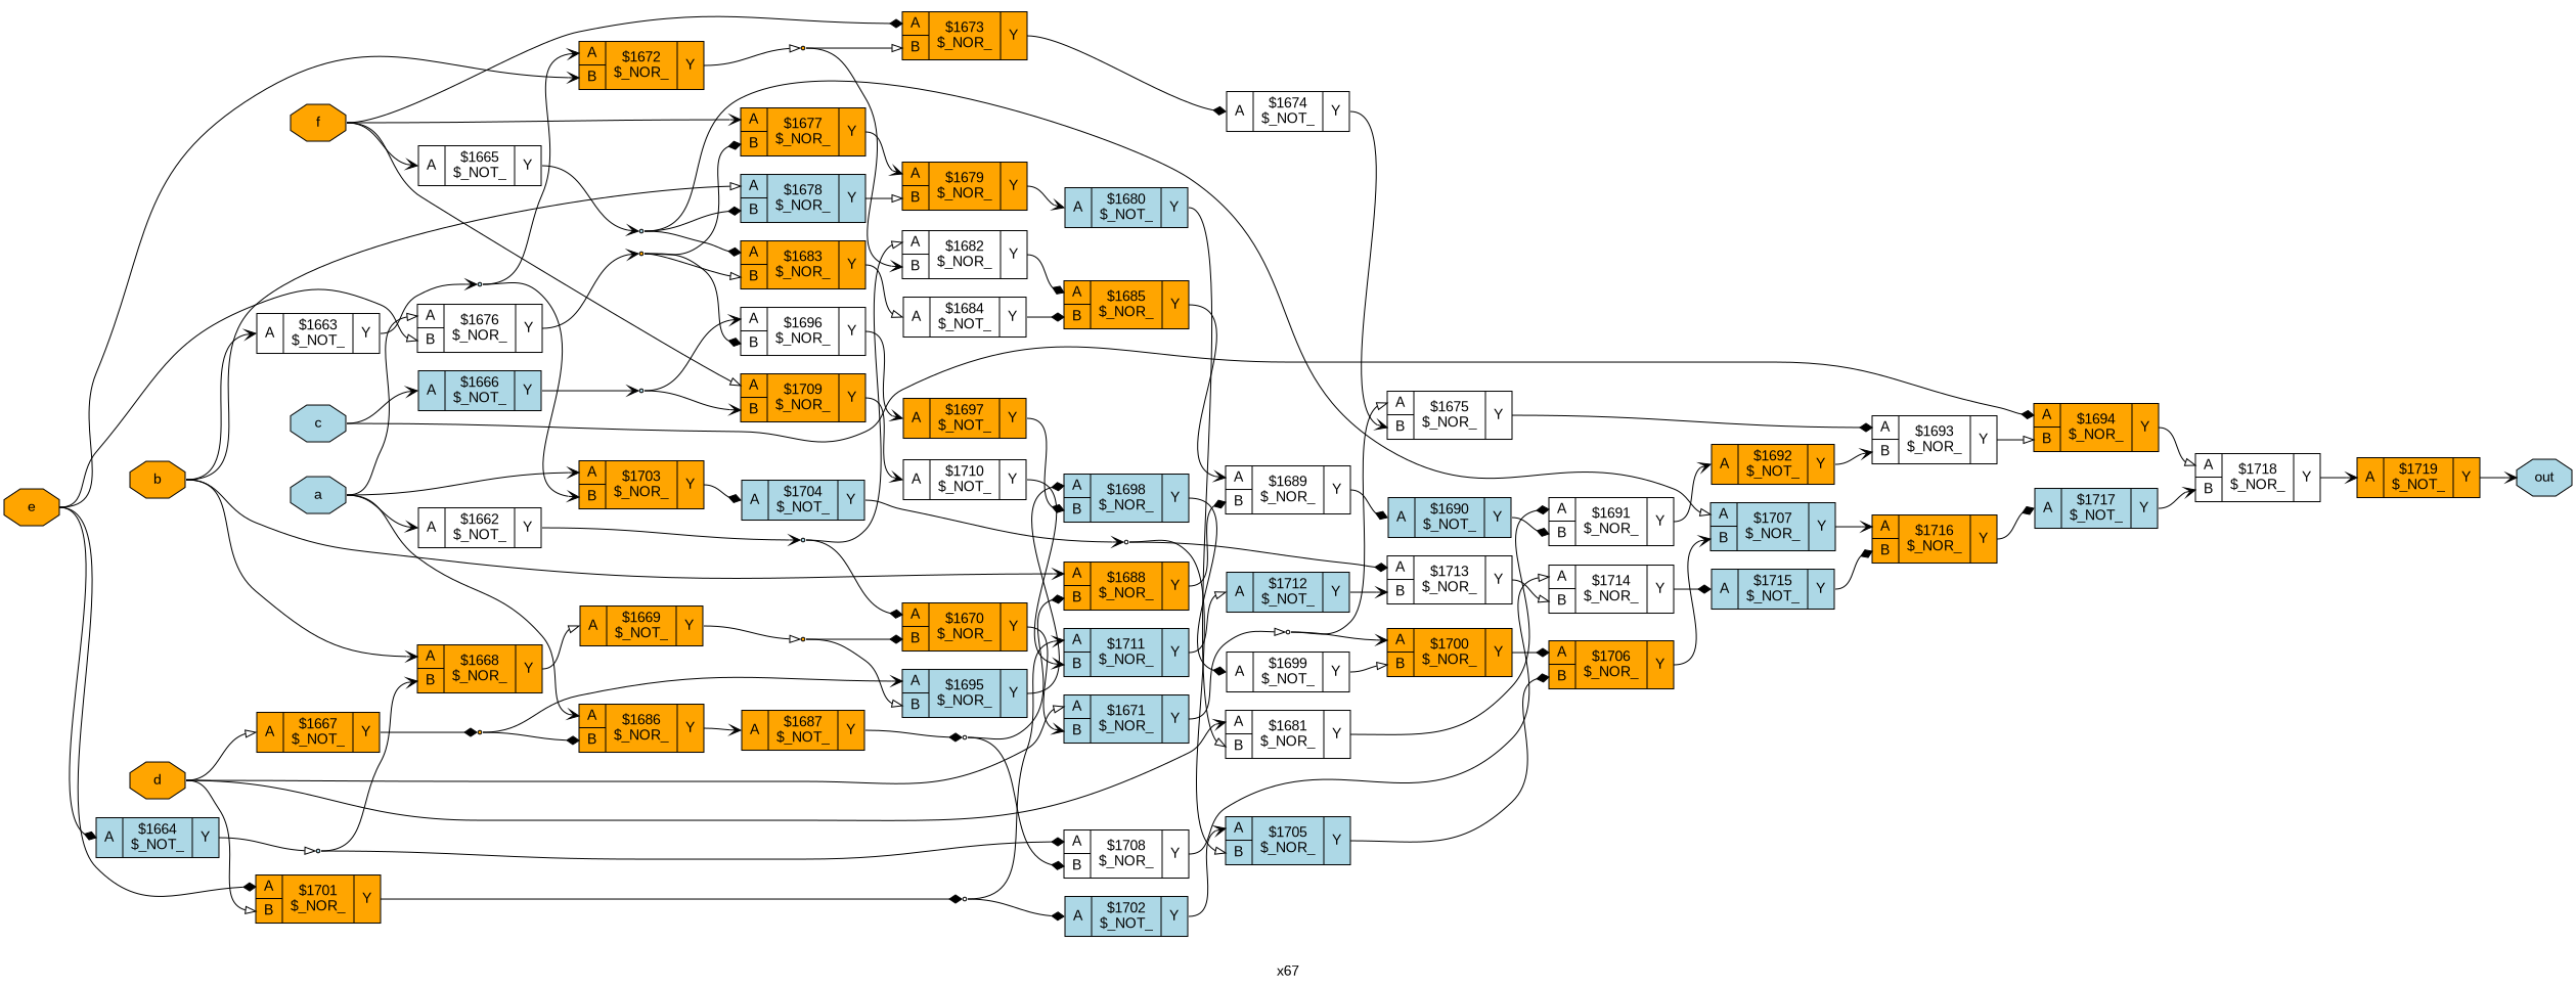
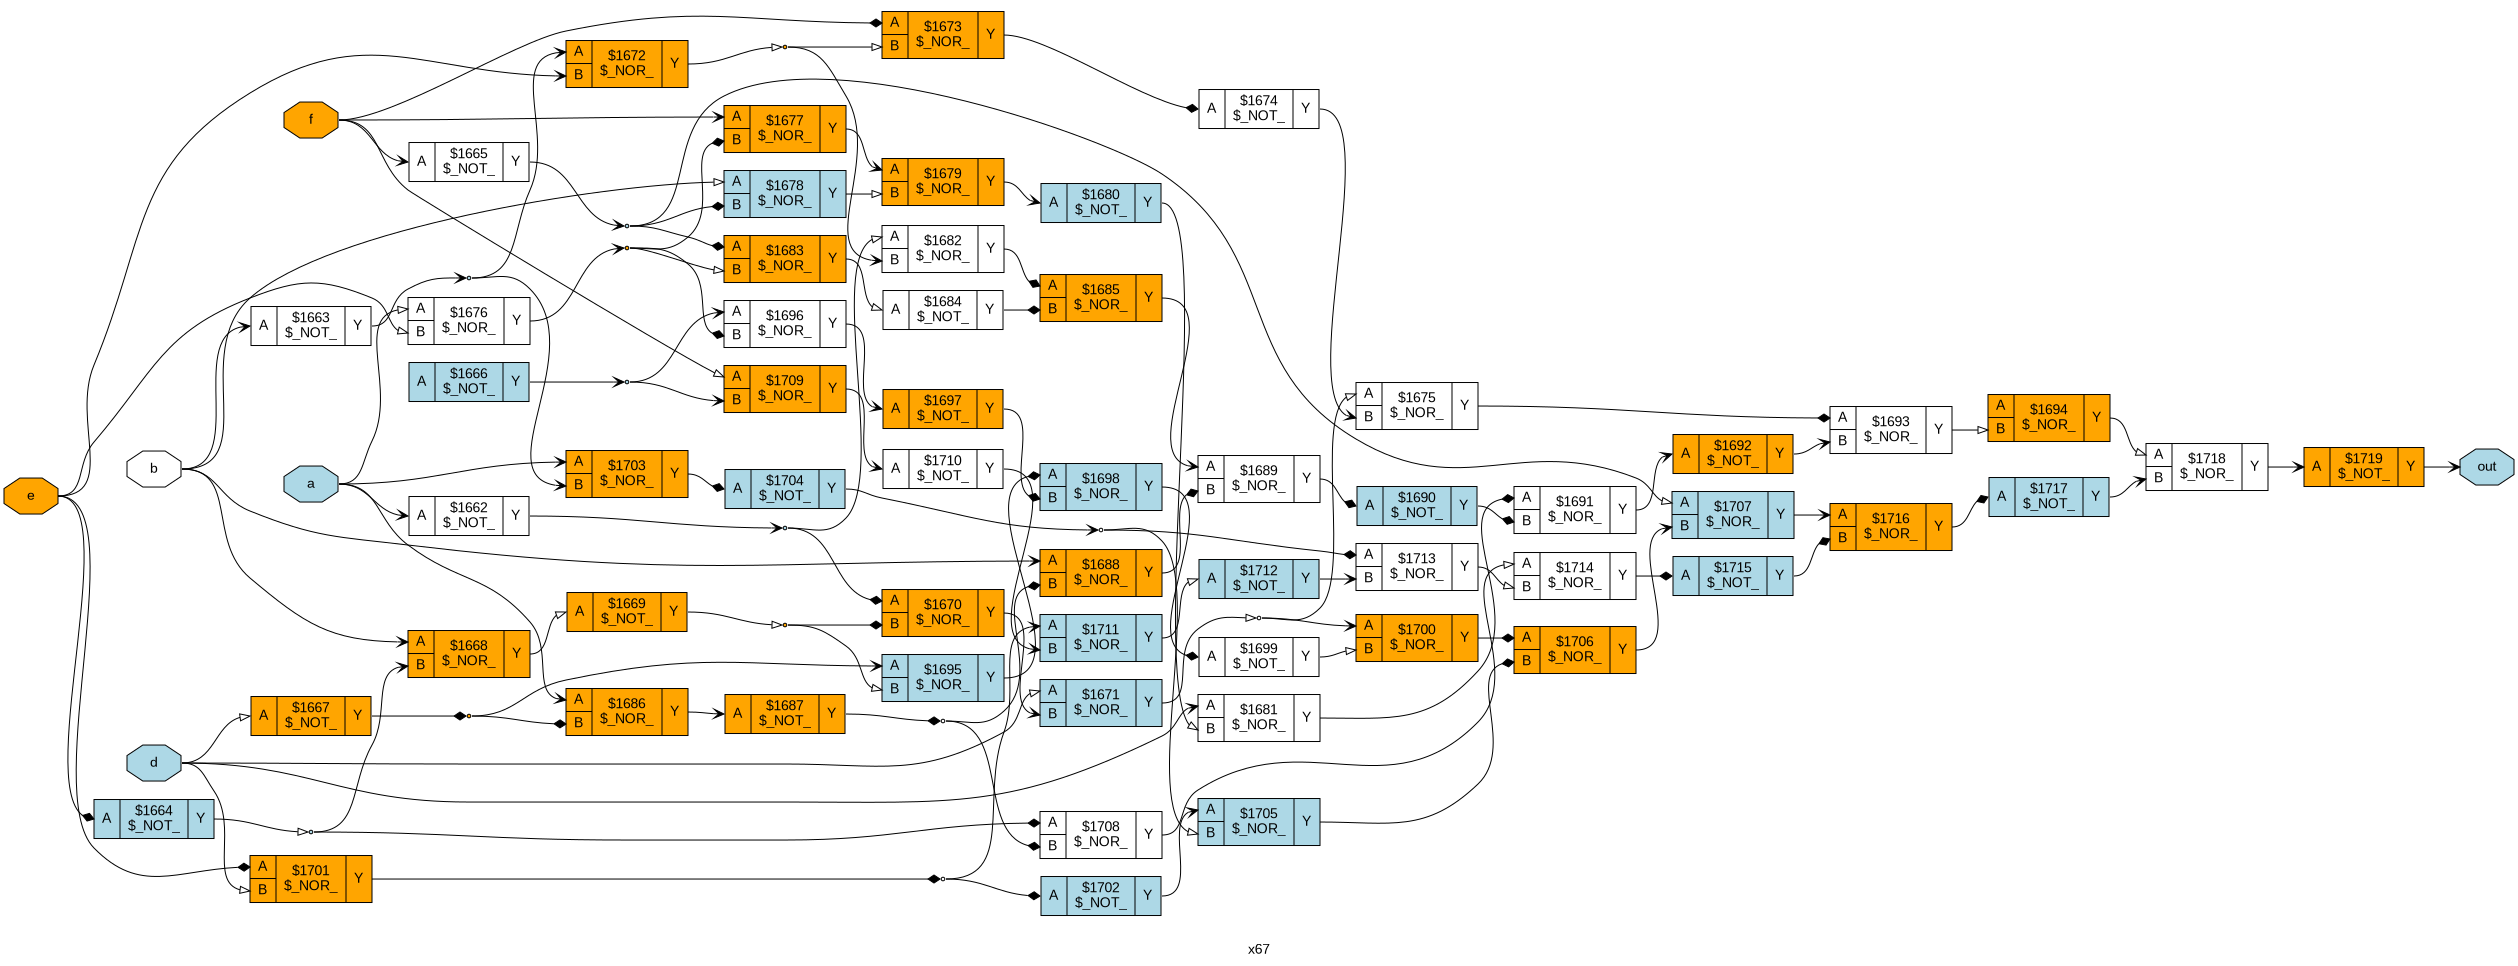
  digraph {
    fontname="Liberation Sans"
    label=x67
    rankdir=LR
    remincross=true
    node [fillcolor=orange fontname="Liberation Sans" shape=record style=filled]
    edge [arrowhead=vee color=black fontname="Liberation Sans" headport="p65:w" tailport="p66:e"]
    n58 [color=black fillcolor=lightblue fontcolor=black label=a shape=octagon]
    c67 [fillcolor=white label="{{<p65> A}|$1662\n$_NOT_|{<p66> Y}}"]
    c82 [fillcolor=white label="{{<p65> A|<p73> B}|$1676\n$_NOR_|{<p66> Y}}"]
    c92 [label="{{<p65> A|<p73> B}|$1686\n$_NOR_|{<p66> Y}}"]
    c109 [label="{{<p65> A|<p73> B}|$1703\n$_NOR_|{<p66> Y}}"]
    n56 [fillcolor=lightblue shape=point]
    n13 [shape=point]
    c93 [label="{{<p65> A}|$1687\n$_NOT_|{<p66> Y}}"]
    c110 [fillcolor=lightblue label="{{<p65> A}|$1704\n$_NOT_|{<p66> Y}}"]
-   n59 [color=black fontcolor=black label=b shape=octagon]
+   n59 [color=black fillcolor=white fontcolor=black label=b shape=octagon]
    c68 [fillcolor=white label="{{<p65> A}|$1663\n$_NOT_|{<p66> Y}}"]
    c74 [label="{{<p65> A|<p73> B}|$1668\n$_NOR_|{<p66> Y}}"]
    c84 [fillcolor=lightblue label="{{<p65> A|<p73> B}|$1678\n$_NOR_|{<p66> Y}}"]
    c94 [label="{{<p65> A|<p73> B}|$1688\n$_NOR_|{<p66> Y}}"]
    n57 [fillcolor=lightblue shape=point]
    c75 [label="{{<p65> A}|$1669\n$_NOT_|{<p66> Y}}"]
    c85 [label="{{<p65> A|<p73> B}|$1679\n$_NOR_|{<p66> Y}}"]
    c95 [fillcolor=white label="{{<p65> A|<p73> B}|$1689\n$_NOR_|{<p66> Y}}"]
-   n60 [color=black fillcolor=lightblue fontcolor=black label=c shape=octagon]
    c71 [fillcolor=lightblue label="{{<p65> A}|$1666\n$_NOT_|{<p66> Y}}"]
    c100 [label="{{<p65> A|<p73> B}|$1694\n$_NOR_|{<p66> Y}}"]
    n3 [fillcolor=lightblue shape=point]
    c124 [fillcolor=white label="{{<p65> A|<p73> B}|$1718\n$_NOR_|{<p66> Y}}"]
-   n61 [color=black fontcolor=black label=d shape=octagon]
+   n61 [color=black fillcolor=lightblue fontcolor=black label=d shape=octagon]
    c72 [label="{{<p65> A}|$1667\n$_NOT_|{<p66> Y}}"]
    c77 [fillcolor=lightblue label="{{<p65> A|<p73> B}|$1671\n$_NOR_|{<p66> Y}}"]
    c87 [fillcolor=white label="{{<p65> A|<p73> B}|$1681\n$_NOR_|{<p66> Y}}"]
    c107 [label="{{<p65> A|<p73> B}|$1701\n$_NOR_|{<p66> Y}}"]
    n4 [shape=point]
    n8 [fillcolor=white shape=point]
    c97 [fillcolor=white label="{{<p65> A|<p73> B}|$1691\n$_NOR_|{<p66> Y}}"]
    n38 [fillcolor=white shape=point]
    n62 [color=black fontcolor=black label=e shape=octagon]
    c69 [fillcolor=lightblue label="{{<p65> A}|$1664\n$_NOT_|{<p66> Y}}"]
    c78 [label="{{<p65> A|<p73> B}|$1672\n$_NOR_|{<p66> Y}}"]
    n1 [fillcolor=lightblue shape=point]
    n9 [shape=point]
    n63 [color=black fontcolor=black label=f shape=octagon]
    c70 [fillcolor=white label="{{<p65> A}|$1665\n$_NOT_|{<p66> Y}}"]
    c79 [label="{{<p65> A|<p73> B}|$1673\n$_NOR_|{<p66> Y}}"]
    c83 [label="{{<p65> A|<p73> B}|$1677\n$_NOR_|{<p66> Y}}"]
    c115 [label="{{<p65> A|<p73> B}|$1709\n$_NOR_|{<p66> Y}}"]
    n2 [fillcolor=lightblue shape=point]
    c80 [fillcolor=white label="{{<p65> A}|$1674\n$_NOT_|{<p66> Y}}"]
    c116 [fillcolor=white label="{{<p65> A}|$1710\n$_NOT_|{<p66> Y}}"]
    n64 [color=black fillcolor=lightblue fontcolor=black label=out shape=octagon]
    c76 [label="{{<p65> A|<p73> B}|$1670\n$_NOR_|{<p66> Y}}"]
    c88 [fillcolor=white label="{{<p65> A|<p73> B}|$1682\n$_NOR_|{<p66> Y}}"]
    c114 [fillcolor=white label="{{<p65> A|<p73> B}|$1708\n$_NOR_|{<p66> Y}}"]
    c89 [label="{{<p65> A|<p73> B}|$1683\n$_NOR_|{<p66> Y}}"]
    c113 [fillcolor=lightblue label="{{<p65> A|<p73> B}|$1707\n$_NOR_|{<p66> Y}}"]
    c102 [fillcolor=white label="{{<p65> A|<p73> B}|$1696\n$_NOR_|{<p66> Y}}"]
    c101 [fillcolor=lightblue label="{{<p65> A|<p73> B}|$1695\n$_NOR_|{<p66> Y}}"]
    n6 [shape=point]
    c81 [fillcolor=white label="{{<p65> A|<p73> B}|$1675\n$_NOR_|{<p66> Y}}"]
    c106 [label="{{<p65> A|<p73> B}|$1700\n$_NOR_|{<p66> Y}}"]
    c99 [fillcolor=white label="{{<p65> A|<p73> B}|$1693\n$_NOR_|{<p66> Y}}"]
    c86 [fillcolor=lightblue label="{{<p65> A}|$1680\n$_NOT_|{<p66> Y}}"]
    c98 [label="{{<p65> A}|$1692\n$_NOT_|{<p66> Y}}"]
    c91 [label="{{<p65> A|<p73> B}|$1685\n$_NOR_|{<p66> Y}}"]
    c90 [fillcolor=white label="{{<p65> A}|$1684\n$_NOT_|{<p66> Y}}"]
    c96 [fillcolor=lightblue label="{{<p65> A}|$1690\n$_NOT_|{<p66> Y}}"]
    n24 [fillcolor=white shape=point]
    c125 [label="{{<p65> A}|$1719\n$_NOT_|{<p66> Y}}"]
    c104 [fillcolor=lightblue label="{{<p65> A|<p73> B}|$1698\n$_NOR_|{<p66> Y}}"]
    c105 [fillcolor=white label="{{<p65> A}|$1699\n$_NOT_|{<p66> Y}}"]
    c103 [label="{{<p65> A}|$1697\n$_NOT_|{<p66> Y}}"]
    c112 [label="{{<p65> A|<p73> B}|$1706\n$_NOR_|{<p66> Y}}"]
    c108 [fillcolor=lightblue label="{{<p65> A}|$1702\n$_NOT_|{<p66> Y}}"]
    c117 [fillcolor=lightblue label="{{<p65> A|<p73> B}|$1711\n$_NOR_|{<p66> Y}}"]
    c111 [fillcolor=lightblue label="{{<p65> A|<p73> B}|$1705\n$_NOR_|{<p66> Y}}"]
    n41 [fillcolor=white shape=point]
    c119 [fillcolor=white label="{{<p65> A|<p73> B}|$1713\n$_NOR_|{<p66> Y}}"]
    c122 [label="{{<p65> A|<p73> B}|$1716\n$_NOR_|{<p66> Y}}"]
    c123 [fillcolor=lightblue label="{{<p65> A}|$1717\n$_NOT_|{<p66> Y}}"]
    c120 [fillcolor=white label="{{<p65> A|<p73> B}|$1714\n$_NOR_|{<p66> Y}}"]
    c121 [fillcolor=lightblue label="{{<p65> A}|$1715\n$_NOT_|{<p66> Y}}"]
    c118 [fillcolor=lightblue label="{{<p65> A}|$1712\n$_NOT_|{<p66> Y}}"]
    n58 -> c67 [tailport=e]
    n58 -> c82 [arrowhead=onormal tailport=e]
    n58 -> c92 [tailport=e]
    n58 -> c109 [tailport=e]
    c67 -> n56 [headport=w]
    c82 -> n13 [headport=w]
    c92 -> c93
    c109 -> c110 [arrowhead=diamond]
    n56 -> c76 [arrowhead=diamond tailport=e]
    n56 -> c88 [arrowhead=onormal tailport=e]
    n13 -> c83 [arrowhead=diamond headport="p73:w" tailport=e]
    n13 -> c89 [arrowhead=onormal headport="p73:w" tailport=e]
    n13 -> c102 [arrowhead=diamond headport="p73:w" tailport=e]
    c93 -> n24 [arrowhead=diamond headport=w]
    c110 -> n41 [headport=w]
    n59 -> c68 [tailport=e]
    n59 -> c74 [tailport=e]
    n59 -> c84 [arrowhead=onormal tailport=e]
    n59 -> c94 [tailport=e]
    c68 -> n57 [headport=w]
    c74 -> c75 [arrowhead=onormal]
    c84 -> c85 [arrowhead=onormal headport="p73:w"]
    c94 -> c95 [arrowhead=diamond headport="p73:w"]
    n57 -> c109 [headport="p73:w" tailport=e]
    n57 -> c78 [tailport=e]
    c75 -> n6 [arrowhead=onormal headport=w]
    c85 -> c86
    c95 -> c96 [arrowhead=diamond]
-   n60 -> c71 [tailport=e]
-   n60 -> c100 [arrowhead=diamond tailport=e]
    c71 -> n3 [headport=w]
    c100 -> c124 [arrowhead=onormal]
    n3 -> c115 [headport="p73:w" tailport=e]
    n3 -> c102 [tailport=e]
    c124 -> c125
    n61 -> c72 [arrowhead=onormal tailport=e]
    n61 -> c77 [arrowhead=onormal tailport=e]
    n61 -> c87 [tailport=e]
    n61 -> c107 [arrowhead=onormal headport="p73:w" tailport=e]
    c72 -> n4 [arrowhead=diamond headport=w]
    c77 -> n8 [arrowhead=onormal headport=w]
    c87 -> c97 [arrowhead=diamond]
    c107 -> n38 [arrowhead=diamond headport=w]
    n4 -> c92 [arrowhead=diamond headport="p73:w" tailport=e]
    n4 -> c101 [tailport=e]
    n8 -> c81 [arrowhead=onormal tailport=e]
    n8 -> c106 [tailport=e]
    c97 -> c98
    n38 -> c108 [arrowhead=diamond tailport=e]
    n38 -> c117 [tailport=e]
    n62 -> c82 [arrowhead=onormal headport="p73:w" tailport=e]
    n62 -> c107 [arrowhead=diamond tailport=e]
    n62 -> c69 [arrowhead=diamond tailport=e]
    n62 -> c78 [headport="p73:w" tailport=e]
    c69 -> n1 [arrowhead=onormal headport=w]
    c78 -> n9 [arrowhead=onormal headport=w]
    n1 -> c74 [headport="p73:w" tailport=e]
    n1 -> c114 [arrowhead=diamond tailport=e]
    n9 -> c79 [arrowhead=onormal headport="p73:w" tailport=e]
    n9 -> c88 [headport="p73:w" tailport=e]
    n63 -> c70 [tailport=e]
    n63 -> c79 [arrowhead=diamond tailport=e]
    n63 -> c83 [tailport=e]
    n63 -> c115 [arrowhead=onormal tailport=e]
    c70 -> n2 [headport=w]
    c79 -> c80 [arrowhead=diamond]
    c83 -> c85
    c115 -> c116
    n2 -> c84 [arrowhead=diamond headport="p73:w" tailport=e]
    n2 -> c89 [arrowhead=diamond tailport=e]
    n2 -> c113 [arrowhead=onormal tailport=e]
    c80 -> c81 [headport="p73:w"]
    c116 -> c117 [headport="p73:w"]
    c76 -> c77 [headport="p73:w"]
    c88 -> c91 [arrowhead=diamond]
    c114 -> c120 [arrowhead=onormal]
    c89 -> c90 [arrowhead=onormal]
    c113 -> c122
    c102 -> c103
    c101 -> c104 [arrowhead=diamond]
    n6 -> c76 [arrowhead=diamond headport="p73:w" tailport=e]
    n6 -> c101 [arrowhead=onormal headport="p73:w" tailport=e]
    c81 -> c99 [arrowhead=diamond]
    c106 -> c112 [arrowhead=diamond]
    c99 -> c100 [arrowhead=onormal headport="p73:w"]
    c86 -> c87 [arrowhead=onormal headport="p73:w"]
    c98 -> c99 [headport="p73:w"]
    c91 -> c95
    c90 -> c91 [arrowhead=diamond headport="p73:w"]
    c96 -> c97 [arrowhead=diamond headport="p73:w"]
    n24 -> c94 [arrowhead=diamond headport="p73:w" tailport=e]
    n24 -> c114 [arrowhead=diamond headport="p73:w" tailport=e]
    c125 -> n64 [headport=w]
    c104 -> c105 [arrowhead=diamond]
    c105 -> c106 [arrowhead=onormal headport="p73:w"]
    c103 -> c104 [arrowhead=diamond headport="p73:w"]
    c112 -> c113 [headport="p73:w"]
    c108 -> c111
    c117 -> c118 [arrowhead=onormal]
    c111 -> c112 [arrowhead=diamond headport="p73:w"]
    n41 -> c111 [arrowhead=onormal headport="p73:w" tailport=e]
    n41 -> c119 [arrowhead=diamond tailport=e]
    c119 -> c120 [arrowhead=onormal headport="p73:w"]
    c122 -> c123 [arrowhead=diamond]
    c123 -> c124 [headport="p73:w"]
    c120 -> c121 [arrowhead=diamond]
    c121 -> c122 [arrowhead=diamond headport="p73:w"]
    c118 -> c119 [headport="p73:w"]
  }
